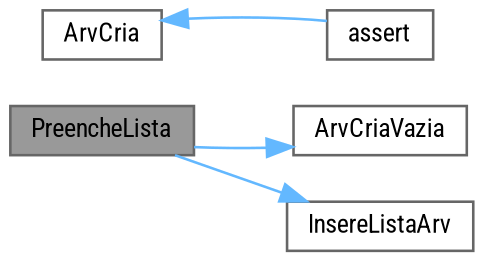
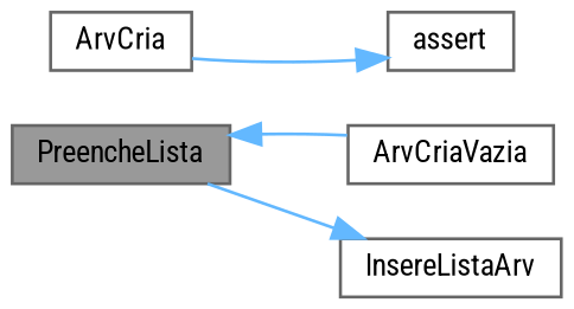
  digraph {
    fontname="Roboto Condensed"
    rankdir=LR
    node [color=grey40 fillcolor=white fontname="Roboto Condensed" fontsize=10 shape=box style=filled]
    edge [color=steelblue1 fontname="Roboto Condensed" fontsize=10 labelfontname=Helvetica labelfontsize=10 style=solid]
    n1 [color=gray40 fillcolor=grey60 fontcolor=black height=0.2 label=PreencheLista width=0.4]
    n2 [height=0.2 label=ArvCriaVazia width=0.4]
    n3 [height=0.2 label=InsereListaArv width=0.4]
    n4 [height=0.2 label=ArvCria width=0.4]
    n5 [height=0.2 label=assert width=0.4]
-   n1 -> n2
+   n2 -> n1
    n1 -> n3
-   n5 -> n4
+   n4 -> n5
  }
